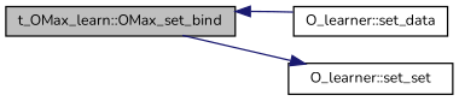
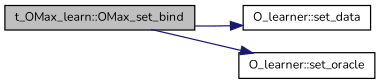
  digraph {
    fontname=Nunito
    rankdir=LR
    node [color=black fontname=Nunito fontsize=10 shape=record]
    edge [color=midnightblue fontname=Nunito fontsize=10 labelfontname=FreeSans labelfontsize=10 style=solid]
    n1 [fillcolor=grey75 fontcolor=black height=0.2 label="t_OMax_learn::OMax_set_bind" style=filled width=0.4]
    n2 [height=0.2 label="O_learner::set_data" width=0.4]
-   n3 [height=0.2 label="O_learner::set_set" width=0.4]
-   n2 -> n1
+   n3 [height=0.2 label="O_learner::set_oracle" width=0.4]
+   n1 -> n2
    n1 -> n3
  }
